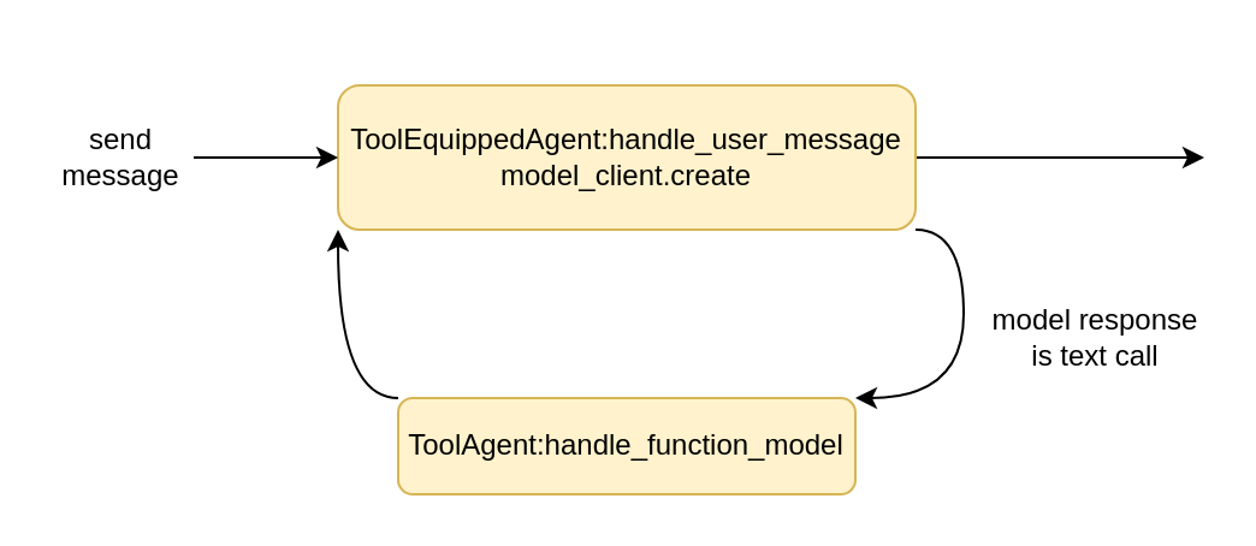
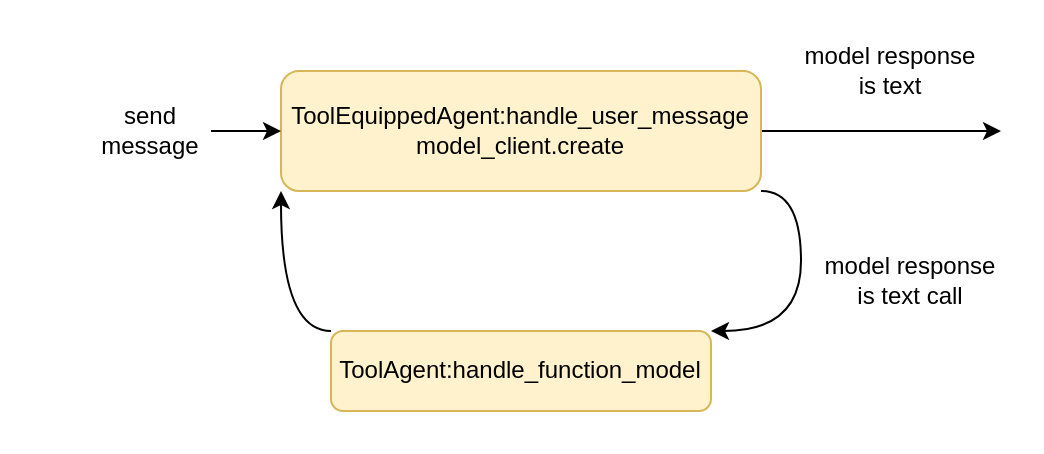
  <mxCell id="0" />
  <mxCell id="1" parent="0" />
  <mxCell id="2" style="edgeStyle=orthogonalEdgeStyle;rounded=0;orthogonalLoop=1;jettySize=auto;html=1;exitX=0;exitY=0;exitDx=0;exitDy=0;entryX=0;entryY=1;entryDx=0;entryDy=0;curved=1;" edge="1" parent="1" source="3" target="6"><mxGeometry relative="1" as="geometry"><Array as="points"><mxPoint x="140" y="165" /></Array></mxGeometry></mxCell>
  <mxCell id="3" value="ToolAgent:handle_function_model" style="rounded=1;whiteSpace=wrap;html=1;fillColor=#fff2cc;strokeColor=#d6b656;" vertex="1" parent="1"><mxGeometry x="165" y="165" width="190" height="40" as="geometry" /></mxCell>
  <mxCell id="4" style="edgeStyle=orthogonalEdgeStyle;rounded=0;orthogonalLoop=1;jettySize=auto;html=1;exitX=1;exitY=1;exitDx=0;exitDy=0;entryX=1;entryY=0;entryDx=0;entryDy=0;curved=1;" edge="1" parent="1" source="6" target="3"><mxGeometry relative="1" as="geometry"><Array as="points"><mxPoint x="400" y="95" /><mxPoint x="400" y="165" /></Array></mxGeometry></mxCell>
  <mxCell id="5" style="edgeStyle=orthogonalEdgeStyle;rounded=0;orthogonalLoop=1;jettySize=auto;html=1;exitX=1;exitY=0.5;exitDx=0;exitDy=0;" edge="1" parent="1" source="6"><mxGeometry relative="1" as="geometry"><mxPoint x="500" y="65" as="targetPoint" /></mxGeometry></mxCell>
  <mxCell id="6" value="ToolEquippedAgent:handle_user_message&lt;div&gt;model_client.create&lt;/div&gt;" style="rounded=1;whiteSpace=wrap;html=1;fillColor=#fff2cc;strokeColor=#d6b656;" vertex="1" parent="1"><mxGeometry x="140" y="35" width="240" height="60" as="geometry" /></mxCell>
  <mxCell id="7" style="edgeStyle=orthogonalEdgeStyle;rounded=0;orthogonalLoop=1;jettySize=auto;html=1;exitX=1;exitY=0.5;exitDx=0;exitDy=0;entryX=0;entryY=0.5;entryDx=0;entryDy=0;" edge="1" parent="1" source="8" target="6"><mxGeometry relative="1" as="geometry" /></mxCell>
- <mxCell id="8" value="send message" style="text;html=1;align=center;verticalAlign=middle;whiteSpace=wrap;rounded=0;" vertex="1" parent="1"><mxGeometry x="20" y="50" width="60" height="30" as="geometry" /></mxCell>
+ <mxCell id="8" value="send message" style="text;html=1;align=center;verticalAlign=middle;whiteSpace=wrap;rounded=0;" vertex="1" parent="1"><mxGeometry x="45" y="50" width="60" height="30" as="geometry" /></mxCell>
  <mxCell id="9" value="model response is text call" style="text;html=1;align=center;verticalAlign=middle;whiteSpace=wrap;rounded=0;" vertex="1" parent="1"><mxGeometry x="410" y="125" width="90" height="30" as="geometry" /></mxCell>
+ <mxCell id="10" value="model response is text" style="text;html=1;align=center;verticalAlign=middle;whiteSpace=wrap;rounded=0;" vertex="1" parent="1"><mxGeometry x="400" y="20" width="90" height="30" as="geometry" /></mxCell>
